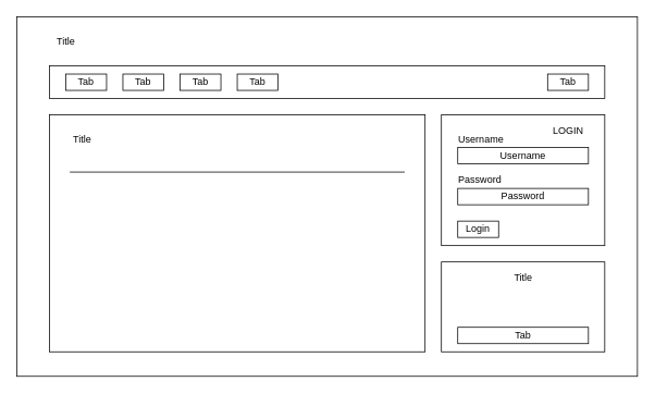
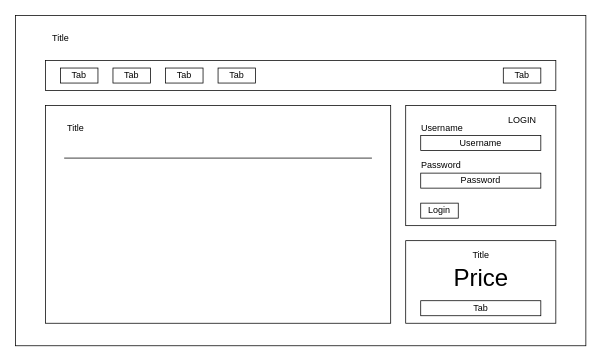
  <mxCell id="0" />
  <mxCell id="1" parent="0" />
  <mxCell id="2" value="" style="rounded=0;whiteSpace=wrap;html=1;" vertex="1" parent="1"><mxGeometry x="20" y="20" width="760" height="440" as="geometry" /></mxCell>
  <mxCell id="3" value="Title" style="text;html=1;align=center;verticalAlign=middle;resizable=0;points=[];autosize=1;strokeColor=none;" vertex="1" parent="1"><mxGeometry x="60" y="40" width="40" height="20" as="geometry" /></mxCell>
  <mxCell id="4" value="" style="rounded=0;whiteSpace=wrap;html=1;" vertex="1" parent="1"><mxGeometry x="60" y="80" width="680" height="40" as="geometry" /></mxCell>
  <mxCell id="5" value="" style="rounded=0;whiteSpace=wrap;html=1;" vertex="1" parent="1"><mxGeometry x="60" y="140" width="460" height="290" as="geometry" /></mxCell>
  <mxCell id="6" value="" style="rounded=0;whiteSpace=wrap;html=1;" vertex="1" parent="1"><mxGeometry x="540" y="140" width="200" height="160" as="geometry" /></mxCell>
  <mxCell id="7" value="" style="rounded=0;whiteSpace=wrap;html=1;" vertex="1" parent="1"><mxGeometry x="540" y="320" width="200" height="110" as="geometry" /></mxCell>
  <mxCell id="8" value="Tab" style="rounded=0;whiteSpace=wrap;html=1;" vertex="1" parent="1"><mxGeometry x="80" y="90" width="50" height="20" as="geometry" /></mxCell>
  <mxCell id="9" value="Tab" style="rounded=0;whiteSpace=wrap;html=1;" vertex="1" parent="1"><mxGeometry x="150" y="90" width="50" height="20" as="geometry" /></mxCell>
  <mxCell id="10" value="Tab" style="rounded=0;whiteSpace=wrap;html=1;" vertex="1" parent="1"><mxGeometry x="220" y="90" width="50" height="20" as="geometry" /></mxCell>
  <mxCell id="11" value="Tab" style="rounded=0;whiteSpace=wrap;html=1;" vertex="1" parent="1"><mxGeometry x="290" y="90" width="50" height="20" as="geometry" /></mxCell>
  <mxCell id="12" value="Tab" style="rounded=0;whiteSpace=wrap;html=1;" vertex="1" parent="1"><mxGeometry x="670" y="90" width="50" height="20" as="geometry" /></mxCell>
  <mxCell id="13" value="Title" style="text;html=1;align=center;verticalAlign=middle;resizable=0;points=[];autosize=1;strokeColor=none;" vertex="1" parent="1"><mxGeometry x="80" y="160" width="40" height="20" as="geometry" /></mxCell>
  <mxCell id="14" value="" style="endArrow=none;html=1;" edge="1" parent="1"><mxGeometry width="50" height="50" relative="1" as="geometry"><mxPoint x="85" y="210" as="sourcePoint" /><mxPoint x="495" y="210" as="targetPoint" /></mxGeometry></mxCell>
  <mxCell id="15" value="Tab" style="rounded=0;whiteSpace=wrap;html=1;" vertex="1" parent="1"><mxGeometry x="560" y="400" width="160" height="20" as="geometry" /></mxCell>
  <mxCell id="16" value="Title" style="text;html=1;align=center;verticalAlign=middle;resizable=0;points=[];autosize=1;strokeColor=none;" vertex="1" parent="1"><mxGeometry x="620" y="330" width="40" height="20" as="geometry" /></mxCell>
+ <mxCell id="17" value="Price" style="text;html=1;align=center;verticalAlign=middle;resizable=0;points=[];autosize=1;strokeColor=none;fontSize=32;" vertex="1" parent="1"><mxGeometry x="595" y="350" width="90" height="40" as="geometry" /></mxCell>
  <mxCell id="18" value="Login" style="rounded=0;whiteSpace=wrap;html=1;" vertex="1" parent="1"><mxGeometry x="560" y="270" width="50" height="20" as="geometry" /></mxCell>
  <mxCell id="19" value="LOGIN" style="text;html=1;align=center;verticalAlign=middle;resizable=0;points=[];autosize=1;strokeColor=none;" vertex="1" parent="1"><mxGeometry x="670" y="150" width="50" height="20" as="geometry" /></mxCell>
  <mxCell id="20" value="Username" style="rounded=0;whiteSpace=wrap;html=1;" vertex="1" parent="1"><mxGeometry x="560" y="180" width="160" height="20" as="geometry" /></mxCell>
  <mxCell id="21" value="Password" style="rounded=0;whiteSpace=wrap;html=1;" vertex="1" parent="1"><mxGeometry x="560" y="230" width="160" height="20" as="geometry" /></mxCell>
  <mxCell id="22" value="Username" style="text;html=1;align=left;verticalAlign=middle;resizable=0;points=[];autosize=1;strokeColor=none;" vertex="1" parent="1"><mxGeometry x="559" y="160" width="70" height="20" as="geometry" /></mxCell>
  <mxCell id="23" value="Password" style="text;html=1;align=left;verticalAlign=middle;resizable=0;points=[];autosize=1;strokeColor=none;" vertex="1" parent="1"><mxGeometry x="559" y="210" width="70" height="20" as="geometry" /></mxCell>
